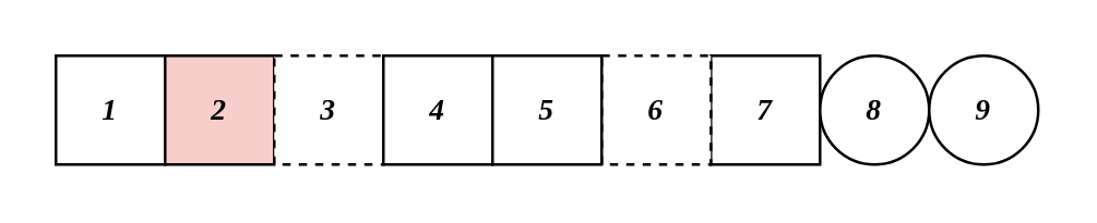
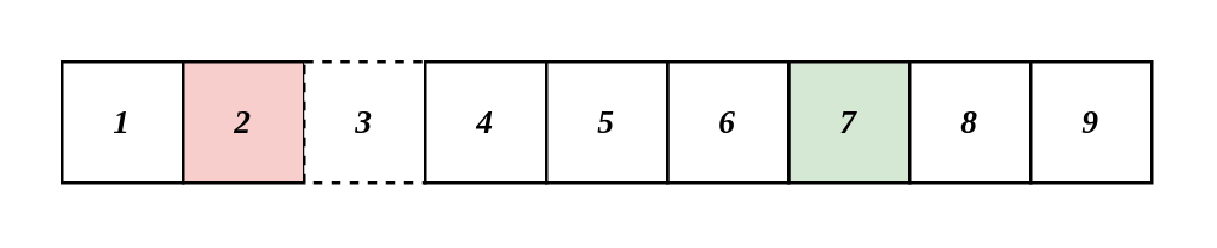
  <mxCell id="0" />
  <mxCell id="1" parent="0" />
  <mxCell id="2" value="1" style="rounded=0;whiteSpace=wrap;html=1;strokeWidth=1;fontStyle=3;fontFamily=Verdana;fontSize=11;" vertex="1" parent="1"><mxGeometry x="20" y="20" width="40" height="40" as="geometry" /></mxCell>
  <mxCell id="3" value="2" style="rounded=0;whiteSpace=wrap;html=1;strokeWidth=1;fontStyle=3;fontFamily=Verdana;fontSize=11;fillColor=#f8cecc;" vertex="1" parent="1"><mxGeometry x="60" y="20" width="40" height="40" as="geometry" /></mxCell>
  <mxCell id="4" value="3" style="rounded=0;whiteSpace=wrap;html=1;strokeWidth=1;fontStyle=3;fontFamily=Verdana;fontSize=11;dashed=1;" vertex="1" parent="1"><mxGeometry x="100" y="20" width="40" height="40" as="geometry" /></mxCell>
- <mxCell id="5" value="7" style="rounded=0;whiteSpace=wrap;html=1;strokeWidth=1;fontStyle=3;fontFamily=Verdana;fontSize=11;" vertex="1" parent="1"><mxGeometry x="260" y="20" width="40" height="40" as="geometry" /></mxCell>
- <mxCell id="6" value="6" style="rounded=0;whiteSpace=wrap;html=1;strokeWidth=1;fontStyle=3;fontFamily=Verdana;fontSize=11;dashed=1;" vertex="1" parent="1"><mxGeometry x="220" y="20" width="40" height="40" as="geometry" /></mxCell>
+ <mxCell id="5" value="7" style="rounded=0;whiteSpace=wrap;html=1;strokeWidth=1;fontStyle=3;fontFamily=Verdana;fontSize=11;fillColor=#d5e8d4;" vertex="1" parent="1"><mxGeometry x="260" y="20" width="40" height="40" as="geometry" /></mxCell>
+ <mxCell id="6" value="6" style="rounded=0;whiteSpace=wrap;html=1;strokeWidth=1;fontStyle=3;fontFamily=Verdana;fontSize=11;" vertex="1" parent="1"><mxGeometry x="220" y="20" width="40" height="40" as="geometry" /></mxCell>
  <mxCell id="7" value="4" style="rounded=0;whiteSpace=wrap;html=1;strokeWidth=1;fontStyle=3;fontFamily=Verdana;fontSize=11;" vertex="1" parent="1"><mxGeometry x="140" y="20" width="40" height="40" as="geometry" /></mxCell>
  <mxCell id="8" value="5" style="rounded=0;whiteSpace=wrap;html=1;strokeWidth=1;fontStyle=3;fontFamily=Verdana;fontSize=11;" vertex="1" parent="1"><mxGeometry x="180" y="20" width="40" height="40" as="geometry" /></mxCell>
- <mxCell id="9" value="8" style="ellipse;whiteSpace=wrap;html=1;strokeWidth=1;fontStyle=3;fontFamily=Verdana;fontSize=11;" vertex="1" parent="1"><mxGeometry x="300" y="20" width="40" height="40" as="geometry" /></mxCell>
- <mxCell id="10" value="9" style="ellipse;whiteSpace=wrap;html=1;strokeWidth=1;fontStyle=3;fontFamily=Verdana;fontSize=11;" vertex="1" parent="1"><mxGeometry x="340" y="20" width="40" height="40" as="geometry" /></mxCell>
+ <mxCell id="9" value="8" style="rounded=0;whiteSpace=wrap;html=1;strokeWidth=1;fontStyle=3;fontFamily=Verdana;fontSize=11;" vertex="1" parent="1"><mxGeometry x="300" y="20" width="40" height="40" as="geometry" /></mxCell>
+ <mxCell id="10" value="9" style="rounded=0;whiteSpace=wrap;html=1;strokeWidth=1;fontStyle=3;fontFamily=Verdana;fontSize=11;" vertex="1" parent="1"><mxGeometry x="340" y="20" width="40" height="40" as="geometry" /></mxCell>
